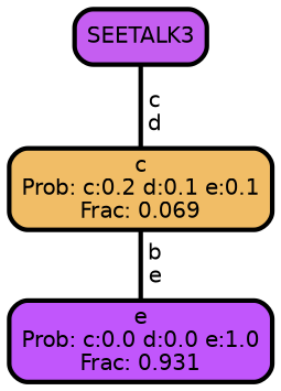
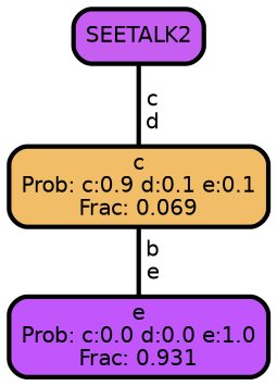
  graph {
    ranksep="0 equally"
    splines=straight
    node [color=black fontcolor=black fontname=helvetica penwidth=3 shape=box style="filled, rounded"]
    edge [color=black fontname=helvetica penwidth=3]
-   n1 [fillcolor="#f1bd66" label="c\nProb: c:0.2 d:0.1 e:0.1\nFrac: 0.069"]
+   n1 [fillcolor="#f1bd66" label="c\nProb: c:0.9 d:0.1 e:0.1\nFrac: 0.069"]
    n2 [fillcolor="#c156fc" label="e\nProb: c:0.0 d:0.0 e:1.0\nFrac: 0.931"]
-   n3 [fillcolor="#c55ef1" label=SEETALK3]
+   n3 [fillcolor="#c55ef1" label=SEETALK2]
    subgraph sub_1 {
      rank=same
    }
    n1 -- n2 [label=" b\n e"]
    n3 -- n1 [label=" c\n d"]
  }
